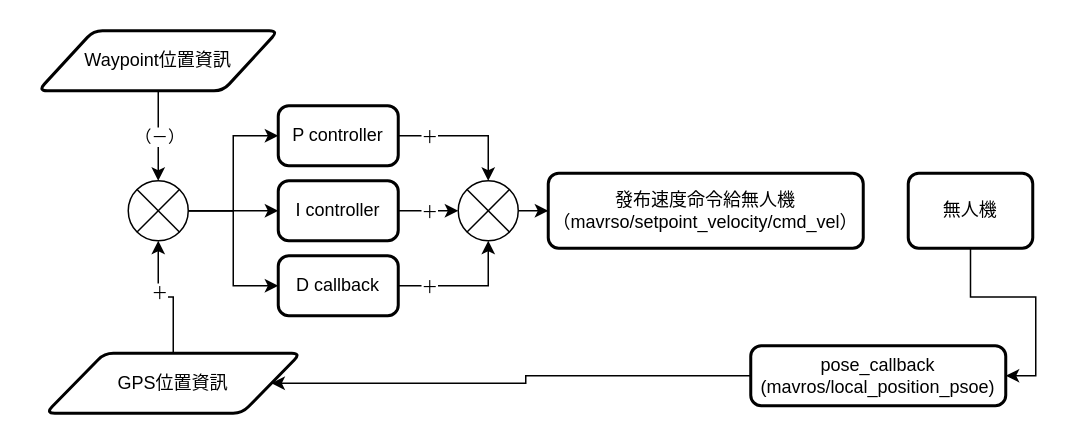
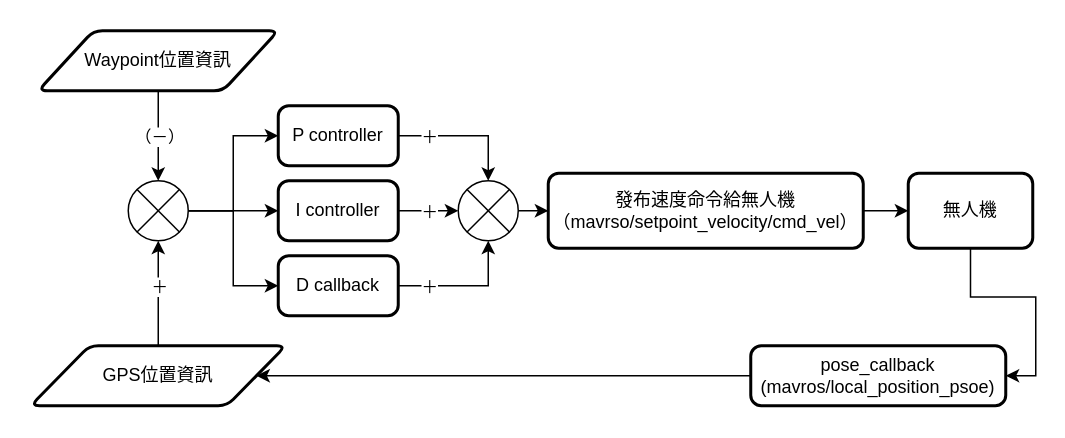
  <mxCell id="0" />
  <mxCell id="1" parent="0" />
- <mxCell id="2" value="GPS位置資訊" style="shape=parallelogram;html=1;strokeWidth=2;perimeter=parallelogramPerimeter;whiteSpace=wrap;rounded=1;arcSize=12;size=0.23;" vertex="1" parent="1"><mxGeometry x="30" y="235" width="170" height="40" as="geometry" /></mxCell>
+ <mxCell id="2" value="GPS位置資訊" style="shape=parallelogram;html=1;strokeWidth=2;perimeter=parallelogramPerimeter;whiteSpace=wrap;rounded=1;arcSize=12;size=0.23;" vertex="1" parent="1"><mxGeometry x="20" y="230" width="170" height="40" as="geometry" /></mxCell>
  <mxCell id="3" value="" style="edgeStyle=orthogonalEdgeStyle;rounded=0;orthogonalLoop=1;jettySize=auto;html=1;" edge="1" parent="1" source="5" target="11"><mxGeometry relative="1" as="geometry" /></mxCell>
  <mxCell id="4" value="（－）" style="edgeLabel;html=1;align=center;verticalAlign=middle;resizable=0;points=[];" vertex="1" connectable="0" parent="3"><mxGeometry x="0.522" y="2" relative="1" as="geometry"><mxPoint x="-2" y="-16" as="offset" /></mxGeometry></mxCell>
  <mxCell id="5" value="Waypoint位置資訊" style="shape=parallelogram;html=1;strokeWidth=2;perimeter=parallelogramPerimeter;whiteSpace=wrap;rounded=1;arcSize=12;size=0.23;" vertex="1" parent="1"><mxGeometry x="25" y="20" width="160" height="40" as="geometry" /></mxCell>
  <mxCell id="6" value="" style="edgeStyle=orthogonalEdgeStyle;rounded=0;orthogonalLoop=1;jettySize=auto;html=1;" edge="1" parent="1" source="7" target="2"><mxGeometry relative="1" as="geometry" /></mxCell>
  <mxCell id="7" value="pose_callback&lt;div&gt;(mavros/local_position_psoe)&lt;/div&gt;" style="rounded=1;whiteSpace=wrap;html=1;absoluteArcSize=1;arcSize=14;strokeWidth=2;" vertex="1" parent="1"><mxGeometry x="500" y="230" width="170" height="40" as="geometry" /></mxCell>
  <mxCell id="8" style="edgeStyle=orthogonalEdgeStyle;rounded=0;orthogonalLoop=1;jettySize=auto;html=1;entryX=0;entryY=0.5;entryDx=0;entryDy=0;" edge="1" parent="1" source="11" target="14"><mxGeometry relative="1" as="geometry" /></mxCell>
  <mxCell id="9" style="edgeStyle=orthogonalEdgeStyle;rounded=0;orthogonalLoop=1;jettySize=auto;html=1;" edge="1" parent="1" source="11" target="17"><mxGeometry relative="1" as="geometry" /></mxCell>
  <mxCell id="10" style="edgeStyle=orthogonalEdgeStyle;rounded=0;orthogonalLoop=1;jettySize=auto;html=1;entryX=0;entryY=0.5;entryDx=0;entryDy=0;" edge="1" parent="1" source="11" target="20"><mxGeometry relative="1" as="geometry" /></mxCell>
  <mxCell id="11" value="" style="verticalLabelPosition=bottom;verticalAlign=top;html=1;shape=mxgraph.flowchart.or;" vertex="1" parent="1"><mxGeometry x="85" y="120" width="40" height="40" as="geometry" /></mxCell>
  <mxCell id="12" value="" style="edgeStyle=orthogonalEdgeStyle;rounded=0;orthogonalLoop=1;jettySize=auto;html=1;" edge="1" parent="1" source="14" target="22"><mxGeometry relative="1" as="geometry" /></mxCell>
  <mxCell id="13" value="＋" style="edgeLabel;html=1;align=center;verticalAlign=middle;resizable=0;points=[];" vertex="1" connectable="0" parent="12"><mxGeometry x="-0.153" relative="1" as="geometry"><mxPoint x="-18" as="offset" /></mxGeometry></mxCell>
  <mxCell id="14" value="P controller" style="rounded=1;whiteSpace=wrap;html=1;absoluteArcSize=1;arcSize=14;strokeWidth=2;" vertex="1" parent="1"><mxGeometry x="185" y="70" width="80" height="40" as="geometry" /></mxCell>
  <mxCell id="15" value="" style="edgeStyle=orthogonalEdgeStyle;rounded=0;orthogonalLoop=1;jettySize=auto;html=1;" edge="1" parent="1" source="17" target="22"><mxGeometry relative="1" as="geometry" /></mxCell>
  <mxCell id="16" value="＋" style="edgeLabel;html=1;align=center;verticalAlign=middle;resizable=0;points=[];" vertex="1" connectable="0" parent="15"><mxGeometry x="-0.442" relative="1" as="geometry"><mxPoint x="9" as="offset" /></mxGeometry></mxCell>
  <mxCell id="17" value="I controller" style="rounded=1;whiteSpace=wrap;html=1;absoluteArcSize=1;arcSize=14;strokeWidth=2;" vertex="1" parent="1"><mxGeometry x="185" y="120" width="80" height="40" as="geometry" /></mxCell>
  <mxCell id="18" value="" style="edgeStyle=orthogonalEdgeStyle;rounded=0;orthogonalLoop=1;jettySize=auto;html=1;" edge="1" parent="1" source="20" target="22"><mxGeometry relative="1" as="geometry" /></mxCell>
  <mxCell id="19" value="＋" style="edgeLabel;html=1;align=center;verticalAlign=middle;resizable=0;points=[];" vertex="1" connectable="0" parent="18"><mxGeometry x="-0.317" y="2" relative="1" as="geometry"><mxPoint x="-11" y="2" as="offset" /></mxGeometry></mxCell>
  <mxCell id="20" value="D callback" style="rounded=1;whiteSpace=wrap;html=1;absoluteArcSize=1;arcSize=14;strokeWidth=2;" vertex="1" parent="1"><mxGeometry x="185" y="170" width="80" height="40" as="geometry" /></mxCell>
  <mxCell id="21" value="" style="edgeStyle=orthogonalEdgeStyle;rounded=0;orthogonalLoop=1;jettySize=auto;html=1;" edge="1" parent="1" source="22" target="24"><mxGeometry relative="1" as="geometry" /></mxCell>
  <mxCell id="22" value="" style="verticalLabelPosition=bottom;verticalAlign=top;html=1;shape=mxgraph.flowchart.or;" vertex="1" parent="1"><mxGeometry x="305" y="120" width="40" height="40" as="geometry" /></mxCell>
+ <mxCell id="23" value="" style="edgeStyle=orthogonalEdgeStyle;rounded=0;orthogonalLoop=1;jettySize=auto;html=1;" edge="1" parent="1" source="24" target="26"><mxGeometry relative="1" as="geometry" /></mxCell>
  <mxCell id="24" value="發布速度命令&lt;span style=&quot;background-color: initial;&quot;&gt;給無人機&lt;/span&gt;&lt;div&gt;（mavrso/setpoint_velocity/cmd_vel）&lt;/div&gt;" style="rounded=1;whiteSpace=wrap;html=1;absoluteArcSize=1;arcSize=14;strokeWidth=2;" vertex="1" parent="1"><mxGeometry x="365" y="115" width="210" height="50" as="geometry" /></mxCell>
  <mxCell id="25" style="edgeStyle=orthogonalEdgeStyle;rounded=0;orthogonalLoop=1;jettySize=auto;html=1;entryX=1;entryY=0.5;entryDx=0;entryDy=0;exitX=0.5;exitY=1;exitDx=0;exitDy=0;" edge="1" parent="1" source="26" target="7"><mxGeometry relative="1" as="geometry" /></mxCell>
  <mxCell id="26" value="無人機" style="rounded=1;whiteSpace=wrap;html=1;absoluteArcSize=1;arcSize=14;strokeWidth=2;" vertex="1" parent="1"><mxGeometry x="605" y="115" width="83" height="50" as="geometry" /></mxCell>
  <mxCell id="27" style="edgeStyle=orthogonalEdgeStyle;rounded=0;orthogonalLoop=1;jettySize=auto;html=1;entryX=0.5;entryY=1;entryDx=0;entryDy=0;entryPerimeter=0;" edge="1" parent="1" source="2" target="11"><mxGeometry relative="1" as="geometry" /></mxCell>
  <mxCell id="28" value="＋" style="edgeLabel;html=1;align=center;verticalAlign=middle;resizable=0;points=[];" vertex="1" connectable="0" parent="27"><mxGeometry x="0.461" relative="1" as="geometry"><mxPoint y="11" as="offset" /></mxGeometry></mxCell>
